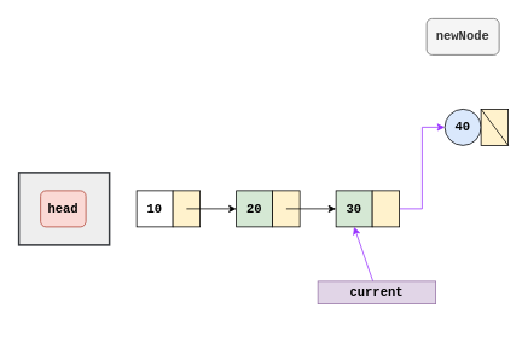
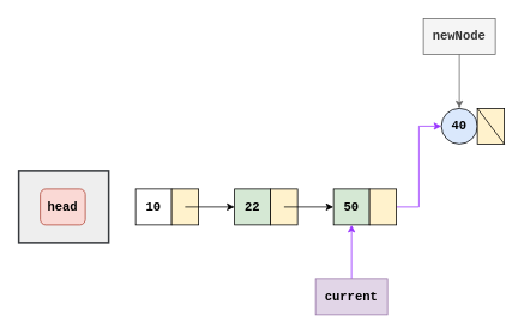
  <mxCell id="0" />
  <mxCell id="1" parent="0" />
  <mxCell id="2" value="" style="rounded=0;whiteSpace=wrap;html=1;fillColor=#eeeeee;strokeColor=#36393D;strokeWidth=2;" parent="1" vertex="1"><mxGeometry x="20" y="190" width="100" height="80" as="geometry" /></mxCell>
  <mxCell id="3" value="&lt;font style=&quot;font-size: 14px;&quot; face=&quot;Courier New&quot;&gt;&lt;b&gt;head&lt;/b&gt;&lt;/font&gt;" style="whiteSpace=wrap;html=1;fillColor=#fad9d5;strokeColor=#ae4132;rounded=1;" parent="1" vertex="1"><mxGeometry x="44" y="210" width="50" height="40" as="geometry" /></mxCell>
  <mxCell id="4" value="&lt;font face=&quot;Courier New&quot;&gt;&lt;span style=&quot;font-size: 14px;&quot;&gt;&lt;b&gt;10&lt;/b&gt;&lt;/span&gt;&lt;/font&gt;" style="rounded=0;whiteSpace=wrap;html=1;fillColor=#ffffff;strokeColor=#000000;" parent="1" vertex="1"><mxGeometry x="150" y="210" width="40" height="40" as="geometry" /></mxCell>
  <mxCell id="5" value="" style="rounded=0;whiteSpace=wrap;html=1;fillColor=#fff2cc;strokeColor=#000000;" parent="1" vertex="1"><mxGeometry x="190" y="210" width="30" height="40" as="geometry" /></mxCell>
  <mxCell id="6" value="" style="endArrow=classic;html=1;rounded=0;" parent="1" edge="1"><mxGeometry width="50" height="50" relative="1" as="geometry"><mxPoint x="205" y="230" as="sourcePoint" /><mxPoint x="260" y="230" as="targetPoint" /></mxGeometry></mxCell>
- <mxCell id="7" value="&lt;font face=&quot;Courier New&quot;&gt;&lt;span style=&quot;font-size: 14px;&quot;&gt;&lt;b&gt;20&lt;/b&gt;&lt;/span&gt;&lt;/font&gt;" style="rounded=0;whiteSpace=wrap;html=1;fillColor=#d5e8d4;strokeColor=#000000;" parent="1" vertex="1"><mxGeometry x="260" y="210" width="40" height="40" as="geometry" /></mxCell>
+ <mxCell id="7" value="&lt;font face=&quot;Courier New&quot;&gt;&lt;span style=&quot;font-size: 14px;&quot;&gt;&lt;b&gt;22&lt;/b&gt;&lt;/span&gt;&lt;/font&gt;" style="rounded=0;whiteSpace=wrap;html=1;fillColor=#d5e8d4;strokeColor=#000000;" parent="1" vertex="1"><mxGeometry x="260" y="210" width="40" height="40" as="geometry" /></mxCell>
  <mxCell id="8" value="" style="rounded=0;whiteSpace=wrap;html=1;fillColor=#fff2cc;strokeColor=#000000;" parent="1" vertex="1"><mxGeometry x="300" y="210" width="30" height="40" as="geometry" /></mxCell>
  <mxCell id="9" value="" style="endArrow=classic;html=1;rounded=0;" parent="1" edge="1"><mxGeometry width="50" height="50" relative="1" as="geometry"><mxPoint x="315" y="230" as="sourcePoint" /><mxPoint x="370" y="230" as="targetPoint" /></mxGeometry></mxCell>
- <mxCell id="10" value="&lt;font face=&quot;Courier New&quot;&gt;&lt;span style=&quot;font-size: 14px;&quot;&gt;&lt;b&gt;30&lt;/b&gt;&lt;/span&gt;&lt;/font&gt;" style="rounded=0;whiteSpace=wrap;html=1;fillColor=#d5e8d4;strokeColor=#000000;" parent="1" vertex="1"><mxGeometry x="370" y="210" width="40" height="40" as="geometry" /></mxCell>
+ <mxCell id="10" value="&lt;font face=&quot;Courier New&quot;&gt;&lt;span style=&quot;font-size: 14px;&quot;&gt;&lt;b&gt;50&lt;/b&gt;&lt;/span&gt;&lt;/font&gt;" style="rounded=0;whiteSpace=wrap;html=1;fillColor=#d5e8d4;strokeColor=#000000;" parent="1" vertex="1"><mxGeometry x="370" y="210" width="40" height="40" as="geometry" /></mxCell>
  <mxCell id="11" style="edgeStyle=orthogonalEdgeStyle;rounded=0;orthogonalLoop=1;jettySize=auto;html=1;exitX=1;exitY=0.5;exitDx=0;exitDy=0;entryX=0;entryY=0.5;entryDx=0;entryDy=0;strokeColor=#9933FF;" edge="1" parent="1" source="12" target="15"><mxGeometry relative="1" as="geometry" /></mxCell>
  <mxCell id="12" value="" style="rounded=0;whiteSpace=wrap;html=1;fillColor=#fff2cc;strokeColor=#000000;" parent="1" vertex="1"><mxGeometry x="410" y="210" width="30" height="40" as="geometry" /></mxCell>
  <mxCell id="13" value="" style="endArrow=classic;html=1;rounded=0;strokeColor=#9933FF;entryX=0.5;entryY=1;entryDx=0;entryDy=0;" parent="1" source="14" edge="1"><mxGeometry width="50" height="50" relative="1" as="geometry"><mxPoint x="390" y="350" as="sourcePoint" /><mxPoint x="390" y="250" as="targetPoint" /></mxGeometry></mxCell>
- <mxCell id="14" value="&lt;font style=&quot;font-size: 14px;&quot; face=&quot;Courier New&quot;&gt;&lt;b&gt;current&lt;/b&gt;&lt;/font&gt;" style="rounded=0;whiteSpace=wrap;html=1;fillColor=#e1d5e7;strokeColor=#9673a6;" parent="1" vertex="1"><mxGeometry x="350" y="310" width="130" height="25" as="geometry" /></mxCell>
+ <mxCell id="14" value="&lt;font style=&quot;font-size: 14px;&quot; face=&quot;Courier New&quot;&gt;&lt;b&gt;current&lt;/b&gt;&lt;/font&gt;" style="rounded=0;whiteSpace=wrap;html=1;fillColor=#e1d5e7;strokeColor=#9673a6;" parent="1" vertex="1"><mxGeometry x="350" y="310" width="80" height="40" as="geometry" /></mxCell>
  <mxCell id="15" value="&lt;font face=&quot;Courier New&quot;&gt;&lt;span style=&quot;font-size: 14px;&quot;&gt;&lt;b&gt;40&lt;/b&gt;&lt;/span&gt;&lt;/font&gt;" style="ellipse;whiteSpace=wrap;html=1;fillColor=#dae8fc;strokeColor=#000000;" parent="1" vertex="1"><mxGeometry x="490" y="120" width="40" height="40" as="geometry" /></mxCell>
  <mxCell id="16" value="" style="rounded=0;whiteSpace=wrap;html=1;fillColor=#fff2cc;strokeColor=#000000;" parent="1" vertex="1"><mxGeometry x="530" y="120" width="30" height="40" as="geometry" /></mxCell>
  <mxCell id="17" value="" style="endArrow=none;html=1;rounded=0;exitX=1;exitY=1;exitDx=0;exitDy=0;entryX=0;entryY=0;entryDx=0;entryDy=0;exitPerimeter=0;" parent="1" source="16" target="16" edge="1"><mxGeometry width="50" height="50" relative="1" as="geometry"><mxPoint x="580" y="150" as="sourcePoint" /><mxPoint x="630" y="100" as="targetPoint" /></mxGeometry></mxCell>
- <mxCell id="18" value="&lt;font style=&quot;font-size: 14px;&quot; face=&quot;Courier New&quot;&gt;&lt;b&gt;newNode&lt;/b&gt;&lt;/font&gt;" style="whiteSpace=wrap;html=1;fillColor=#f5f5f5;strokeColor=#666666;fontColor=#333333;rounded=1;" parent="1" vertex="1"><mxGeometry x="470" y="20" width="80" height="40" as="geometry" /></mxCell>
+ <mxCell id="18" value="&lt;font style=&quot;font-size: 14px;&quot; face=&quot;Courier New&quot;&gt;&lt;b&gt;newNode&lt;/b&gt;&lt;/font&gt;" style="rounded=0;whiteSpace=wrap;html=1;fillColor=#f5f5f5;strokeColor=#666666;fontColor=#333333;" parent="1" vertex="1"><mxGeometry x="470" y="20" width="80" height="40" as="geometry" /></mxCell>
+ <mxCell id="19" value="" style="endArrow=classic;html=1;rounded=0;strokeColor=#666666;entryX=0.5;entryY=0;entryDx=0;entryDy=0;exitX=0.5;exitY=1;exitDx=0;exitDy=0;" parent="1" source="18" target="15" edge="1"><mxGeometry width="50" height="50" relative="1" as="geometry"><mxPoint x="590" y="260" as="sourcePoint" /><mxPoint x="590" y="200" as="targetPoint" /></mxGeometry></mxCell>
